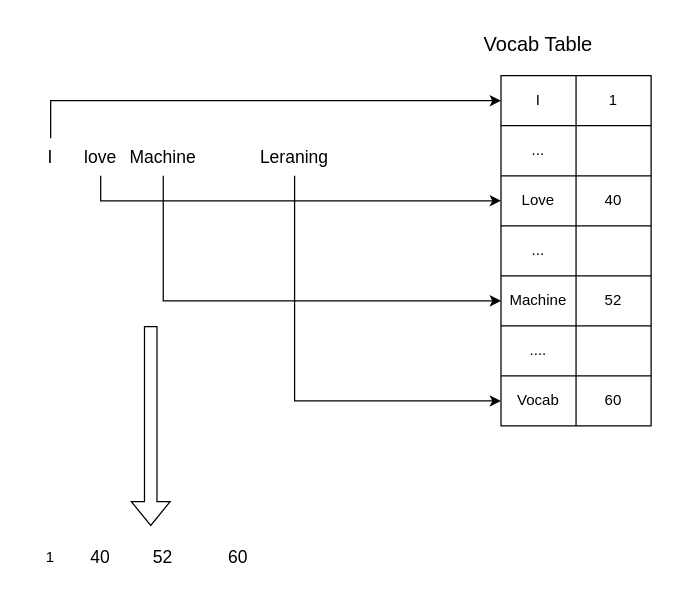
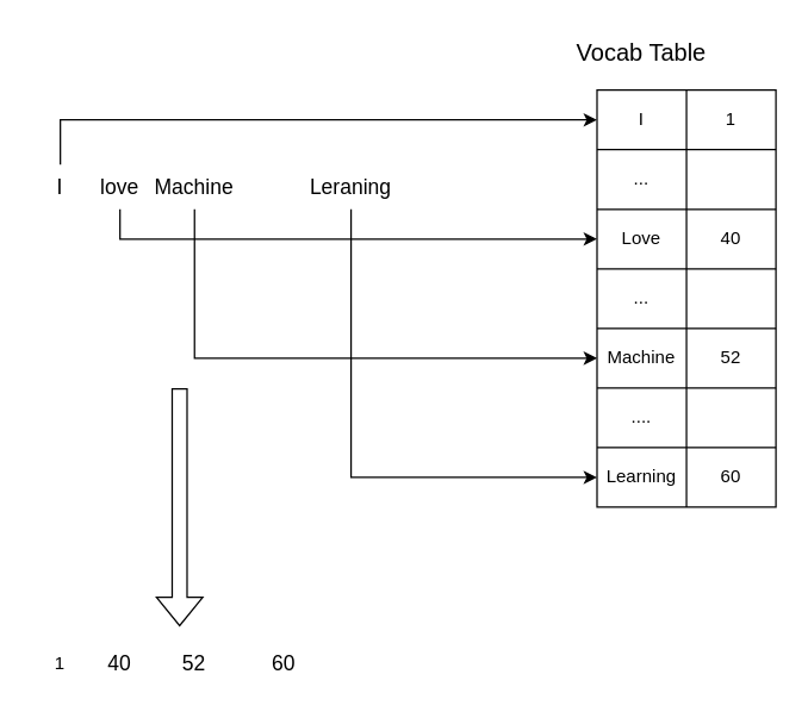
  <mxCell id="0" />
  <mxCell id="1" parent="0" />
  <mxCell id="2" value="" style="group;fontSize=14;" vertex="1" connectable="0" parent="1"><mxGeometry x="20" y="430" width="190" height="30" as="geometry" /></mxCell>
  <mxCell id="3" value="1" style="text;html=1;align=center;verticalAlign=middle;whiteSpace=wrap;rounded=0;" vertex="1" parent="2"><mxGeometry width="40" height="30" as="geometry" /></mxCell>
  <mxCell id="4" value="40" style="text;html=1;align=center;verticalAlign=middle;whiteSpace=wrap;rounded=0;fontSize=14;" vertex="1" parent="2"><mxGeometry x="40" width="40" height="30" as="geometry" /></mxCell>
  <mxCell id="5" value="52" style="text;html=1;align=center;verticalAlign=middle;whiteSpace=wrap;rounded=0;fontSize=14;" vertex="1" parent="2"><mxGeometry x="90" width="40" height="30" as="geometry" /></mxCell>
  <mxCell id="6" value="60" style="text;html=1;align=center;verticalAlign=middle;whiteSpace=wrap;rounded=0;fontSize=14;" vertex="1" parent="2"><mxGeometry x="150" width="40" height="30" as="geometry" /></mxCell>
  <mxCell id="7" value="" style="group;fontSize=16;" vertex="1" connectable="0" parent="1"><mxGeometry x="20" y="60" width="500" height="280" as="geometry" /></mxCell>
  <mxCell id="8" value="" style="shape=table;startSize=0;container=1;collapsible=0;childLayout=tableLayout;" vertex="1" parent="7"><mxGeometry x="380" width="120" height="280" as="geometry" /></mxCell>
  <mxCell id="9" value="" style="shape=tableRow;horizontal=0;startSize=0;swimlaneHead=0;swimlaneBody=0;strokeColor=inherit;top=0;left=0;bottom=0;right=0;collapsible=0;dropTarget=0;fillColor=none;points=[[0,0.5],[1,0.5]];portConstraint=eastwest;" vertex="1" parent="8"><mxGeometry width="120" height="40" as="geometry" /></mxCell>
  <mxCell id="10" value="I" style="shape=partialRectangle;html=1;whiteSpace=wrap;connectable=0;strokeColor=inherit;overflow=hidden;fillColor=none;top=0;left=0;bottom=0;right=0;pointerEvents=1;" vertex="1" parent="9"><mxGeometry width="60" height="40" as="geometry"><mxRectangle width="60" height="40" as="alternateBounds" /></mxGeometry></mxCell>
  <mxCell id="11" value="1" style="shape=partialRectangle;html=1;whiteSpace=wrap;connectable=0;strokeColor=inherit;overflow=hidden;fillColor=none;top=0;left=0;bottom=0;right=0;pointerEvents=1;" vertex="1" parent="9"><mxGeometry x="60" width="60" height="40" as="geometry"><mxRectangle width="60" height="40" as="alternateBounds" /></mxGeometry></mxCell>
  <mxCell id="12" value="" style="shape=tableRow;horizontal=0;startSize=0;swimlaneHead=0;swimlaneBody=0;strokeColor=inherit;top=0;left=0;bottom=0;right=0;collapsible=0;dropTarget=0;fillColor=none;points=[[0,0.5],[1,0.5]];portConstraint=eastwest;" vertex="1" parent="8"><mxGeometry y="40" width="120" height="40" as="geometry" /></mxCell>
  <mxCell id="13" value="..." style="shape=partialRectangle;html=1;whiteSpace=wrap;connectable=0;strokeColor=inherit;overflow=hidden;fillColor=none;top=0;left=0;bottom=0;right=0;pointerEvents=1;" vertex="1" parent="12"><mxGeometry width="60" height="40" as="geometry"><mxRectangle width="60" height="40" as="alternateBounds" /></mxGeometry></mxCell>
  <mxCell id="14" value="" style="shape=partialRectangle;html=1;whiteSpace=wrap;connectable=0;strokeColor=inherit;overflow=hidden;fillColor=none;top=0;left=0;bottom=0;right=0;pointerEvents=1;" vertex="1" parent="12"><mxGeometry x="60" width="60" height="40" as="geometry"><mxRectangle width="60" height="40" as="alternateBounds" /></mxGeometry></mxCell>
  <mxCell id="15" value="" style="shape=tableRow;horizontal=0;startSize=0;swimlaneHead=0;swimlaneBody=0;strokeColor=inherit;top=0;left=0;bottom=0;right=0;collapsible=0;dropTarget=0;fillColor=none;points=[[0,0.5],[1,0.5]];portConstraint=eastwest;" vertex="1" parent="8"><mxGeometry y="80" width="120" height="40" as="geometry" /></mxCell>
  <mxCell id="16" value="Love" style="shape=partialRectangle;html=1;whiteSpace=wrap;connectable=0;strokeColor=inherit;overflow=hidden;fillColor=none;top=0;left=0;bottom=0;right=0;pointerEvents=1;" vertex="1" parent="15"><mxGeometry width="60" height="40" as="geometry"><mxRectangle width="60" height="40" as="alternateBounds" /></mxGeometry></mxCell>
  <mxCell id="17" value="40" style="shape=partialRectangle;html=1;whiteSpace=wrap;connectable=0;strokeColor=inherit;overflow=hidden;fillColor=none;top=0;left=0;bottom=0;right=0;pointerEvents=1;" vertex="1" parent="15"><mxGeometry x="60" width="60" height="40" as="geometry"><mxRectangle width="60" height="40" as="alternateBounds" /></mxGeometry></mxCell>
  <mxCell id="18" value="" style="shape=tableRow;horizontal=0;startSize=0;swimlaneHead=0;swimlaneBody=0;strokeColor=inherit;top=0;left=0;bottom=0;right=0;collapsible=0;dropTarget=0;fillColor=none;points=[[0,0.5],[1,0.5]];portConstraint=eastwest;" vertex="1" parent="8"><mxGeometry y="120" width="120" height="40" as="geometry" /></mxCell>
  <mxCell id="19" value="..." style="shape=partialRectangle;html=1;whiteSpace=wrap;connectable=0;strokeColor=inherit;overflow=hidden;fillColor=none;top=0;left=0;bottom=0;right=0;pointerEvents=1;" vertex="1" parent="18"><mxGeometry width="60" height="40" as="geometry"><mxRectangle width="60" height="40" as="alternateBounds" /></mxGeometry></mxCell>
  <mxCell id="20" value="" style="shape=partialRectangle;html=1;whiteSpace=wrap;connectable=0;strokeColor=inherit;overflow=hidden;fillColor=none;top=0;left=0;bottom=0;right=0;pointerEvents=1;" vertex="1" parent="18"><mxGeometry x="60" width="60" height="40" as="geometry"><mxRectangle width="60" height="40" as="alternateBounds" /></mxGeometry></mxCell>
  <mxCell id="21" value="" style="shape=tableRow;horizontal=0;startSize=0;swimlaneHead=0;swimlaneBody=0;strokeColor=inherit;top=0;left=0;bottom=0;right=0;collapsible=0;dropTarget=0;fillColor=none;points=[[0,0.5],[1,0.5]];portConstraint=eastwest;" vertex="1" parent="8"><mxGeometry y="160" width="120" height="40" as="geometry" /></mxCell>
  <mxCell id="22" value="Machine" style="shape=partialRectangle;html=1;whiteSpace=wrap;connectable=0;strokeColor=inherit;overflow=hidden;fillColor=none;top=0;left=0;bottom=0;right=0;pointerEvents=1;" vertex="1" parent="21"><mxGeometry width="60" height="40" as="geometry"><mxRectangle width="60" height="40" as="alternateBounds" /></mxGeometry></mxCell>
  <mxCell id="23" value="52" style="shape=partialRectangle;html=1;whiteSpace=wrap;connectable=0;strokeColor=inherit;overflow=hidden;fillColor=none;top=0;left=0;bottom=0;right=0;pointerEvents=1;" vertex="1" parent="21"><mxGeometry x="60" width="60" height="40" as="geometry"><mxRectangle width="60" height="40" as="alternateBounds" /></mxGeometry></mxCell>
  <mxCell id="24" value="" style="shape=tableRow;horizontal=0;startSize=0;swimlaneHead=0;swimlaneBody=0;strokeColor=inherit;top=0;left=0;bottom=0;right=0;collapsible=0;dropTarget=0;fillColor=none;points=[[0,0.5],[1,0.5]];portConstraint=eastwest;" vertex="1" parent="8"><mxGeometry y="200" width="120" height="40" as="geometry" /></mxCell>
  <mxCell id="25" value="...." style="shape=partialRectangle;html=1;whiteSpace=wrap;connectable=0;strokeColor=inherit;overflow=hidden;fillColor=none;top=0;left=0;bottom=0;right=0;pointerEvents=1;" vertex="1" parent="24"><mxGeometry width="60" height="40" as="geometry"><mxRectangle width="60" height="40" as="alternateBounds" /></mxGeometry></mxCell>
  <mxCell id="26" value="" style="shape=partialRectangle;html=1;whiteSpace=wrap;connectable=0;strokeColor=inherit;overflow=hidden;fillColor=none;top=0;left=0;bottom=0;right=0;pointerEvents=1;" vertex="1" parent="24"><mxGeometry x="60" width="60" height="40" as="geometry"><mxRectangle width="60" height="40" as="alternateBounds" /></mxGeometry></mxCell>
  <mxCell id="27" value="" style="shape=tableRow;horizontal=0;startSize=0;swimlaneHead=0;swimlaneBody=0;strokeColor=inherit;top=0;left=0;bottom=0;right=0;collapsible=0;dropTarget=0;fillColor=none;points=[[0,0.5],[1,0.5]];portConstraint=eastwest;" vertex="1" parent="8"><mxGeometry y="240" width="120" height="40" as="geometry" /></mxCell>
- <mxCell id="28" value="Vocab" style="shape=partialRectangle;html=1;whiteSpace=wrap;connectable=0;strokeColor=inherit;overflow=hidden;fillColor=none;top=0;left=0;bottom=0;right=0;pointerEvents=1;" vertex="1" parent="27"><mxGeometry width="60" height="40" as="geometry"><mxRectangle width="60" height="40" as="alternateBounds" /></mxGeometry></mxCell>
+ <mxCell id="28" value="Learning" style="shape=partialRectangle;html=1;whiteSpace=wrap;connectable=0;strokeColor=inherit;overflow=hidden;fillColor=none;top=0;left=0;bottom=0;right=0;pointerEvents=1;" vertex="1" parent="27"><mxGeometry width="60" height="40" as="geometry"><mxRectangle width="60" height="40" as="alternateBounds" /></mxGeometry></mxCell>
  <mxCell id="29" value="60" style="shape=partialRectangle;html=1;whiteSpace=wrap;connectable=0;strokeColor=inherit;overflow=hidden;fillColor=none;top=0;left=0;bottom=0;right=0;pointerEvents=1;" vertex="1" parent="27"><mxGeometry x="60" width="60" height="40" as="geometry"><mxRectangle width="60" height="40" as="alternateBounds" /></mxGeometry></mxCell>
  <mxCell id="30" style="edgeStyle=orthogonalEdgeStyle;rounded=0;orthogonalLoop=1;jettySize=auto;html=1;entryX=0;entryY=0.5;entryDx=0;entryDy=0;" edge="1" parent="7" source="31" target="9"><mxGeometry relative="1" as="geometry" /></mxCell>
  <mxCell id="31" value="I" style="text;html=1;align=center;verticalAlign=middle;whiteSpace=wrap;rounded=0;fontSize=14;" vertex="1" parent="7"><mxGeometry y="50" width="40" height="30" as="geometry" /></mxCell>
  <mxCell id="32" style="edgeStyle=orthogonalEdgeStyle;rounded=0;orthogonalLoop=1;jettySize=auto;html=1;exitX=0.5;exitY=1;exitDx=0;exitDy=0;entryX=0;entryY=0.5;entryDx=0;entryDy=0;" edge="1" parent="7" source="33" target="15"><mxGeometry relative="1" as="geometry" /></mxCell>
  <mxCell id="33" value="love" style="text;html=1;align=center;verticalAlign=middle;whiteSpace=wrap;rounded=0;fontSize=14;" vertex="1" parent="7"><mxGeometry x="40" y="50" width="40" height="30" as="geometry" /></mxCell>
  <mxCell id="34" style="edgeStyle=orthogonalEdgeStyle;rounded=0;orthogonalLoop=1;jettySize=auto;html=1;exitX=0.5;exitY=1;exitDx=0;exitDy=0;" edge="1" parent="7" source="35" target="21"><mxGeometry relative="1" as="geometry" /></mxCell>
  <mxCell id="35" value="&lt;font style=&quot;font-size: 14px;&quot;&gt;Machine&lt;/font&gt;" style="text;html=1;align=center;verticalAlign=middle;whiteSpace=wrap;rounded=0;" vertex="1" parent="7"><mxGeometry x="90" y="50" width="40" height="30" as="geometry" /></mxCell>
  <mxCell id="36" style="edgeStyle=orthogonalEdgeStyle;rounded=0;orthogonalLoop=1;jettySize=auto;html=1;entryX=0;entryY=0.5;entryDx=0;entryDy=0;" edge="1" parent="7" source="37" target="27"><mxGeometry relative="1" as="geometry" /></mxCell>
  <mxCell id="37" value="Leraning" style="text;html=1;align=center;verticalAlign=middle;whiteSpace=wrap;rounded=0;fontSize=14;" vertex="1" parent="7"><mxGeometry x="195" y="50" width="40" height="30" as="geometry" /></mxCell>
  <mxCell id="38" value="" style="shape=flexArrow;endArrow=classic;html=1;rounded=0;" edge="1" parent="1"><mxGeometry width="50" height="50" relative="1" as="geometry"><mxPoint x="120" y="260" as="sourcePoint" /><mxPoint x="120" y="420" as="targetPoint" /></mxGeometry></mxCell>
  <mxCell id="39" value="Vocab Table" style="text;html=1;align=center;verticalAlign=middle;whiteSpace=wrap;rounded=0;fontSize=16;" vertex="1" parent="1"><mxGeometry x="385" y="20" width="90" height="30" as="geometry" /></mxCell>
